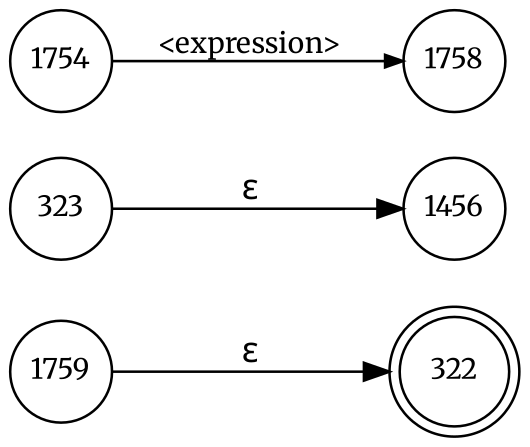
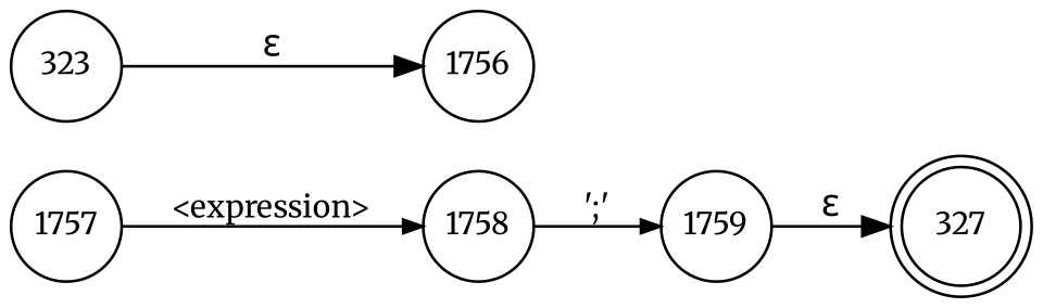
  digraph {
    fontname=Merriweather
    rankdir=LR
    node [fixedsize=true fontname=Merriweather fontsize=11 shape=circle peripheries=1]
    edge [fontname=Merriweather]
-   n1 [label=322 shape=doublecircle width=.6 peripheries=""]
+   n1 [label=327 shape=doublecircle width=.6 peripheries=""]
    n2 [label=323 width=.55]
-   n3 [label=1456 width=.55]
-   n4 [label=1754 width=.55]
+   n3 [label=1756 width=.55]
+   n4 [label=1757 width=.55]
    n5 [label=1758 width=.55]
    n6 [label=1759 width=.55]
    n2 -> n3 [label="&epsilon;"]
    n4 -> n5 [arrowhead=normal arrowsize=.7 fontsize=11 label="<expression>"]
+   n5 -> n6 [arrowhead=normal arrowsize=.7 fontsize=11 label="';'"]
    n6 -> n1 [label="&epsilon;"]
  }
